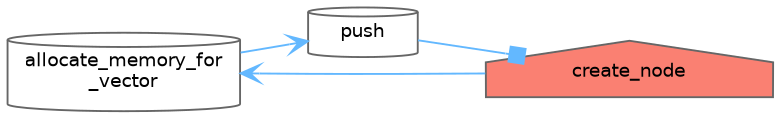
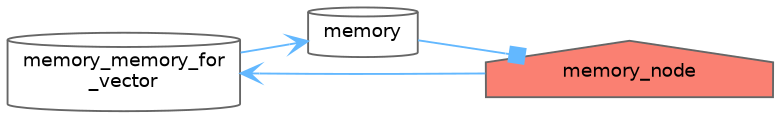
  digraph {
    rankdir=LR
    node [color=grey40 fillcolor=white fontname=Helvetica fontsize=10 shape=cylinder style=filled]
    edge [arrowhead=vee color=steelblue1 fontname=Helvetica fontsize=10 labelfontname=Helvetica labelfontsize=10 style=solid]
-   n1 [color=gray40 fontcolor=black height=0.2 label="allocate_memory_for\l_vector" width=0.4]
-   n2 [height=0.2 label=push width=0.4]
-   n3 [fillcolor=salmon height=0.2 label=create_node shape=house width=0.4]
+   n1 [color=gray40 fontcolor=black height=0.2 label="memory_memory_for\l_vector" width=0.4]
+   n2 [height=0.2 label=memory width=0.4]
+   n3 [fillcolor=salmon height=0.2 label=memory_node shape=house width=0.4]
    n1 -> n2
    n2 -> n3 [arrowhead=box]
    n3 -> n1
  }
